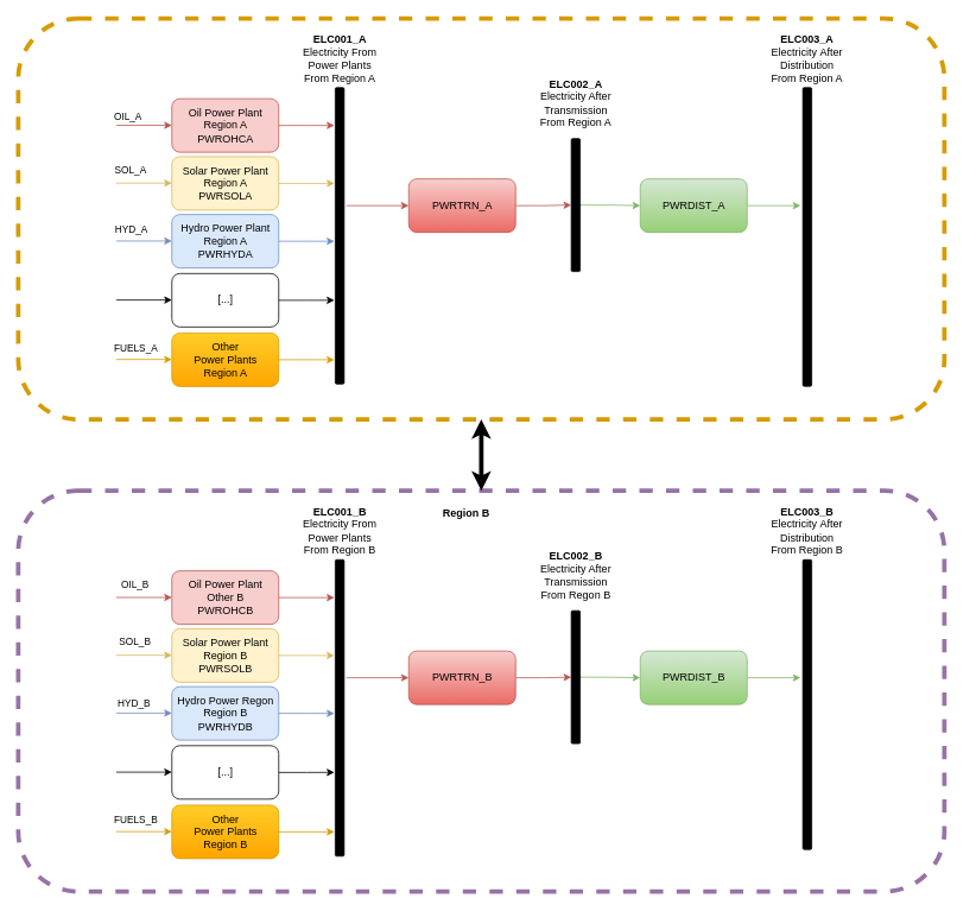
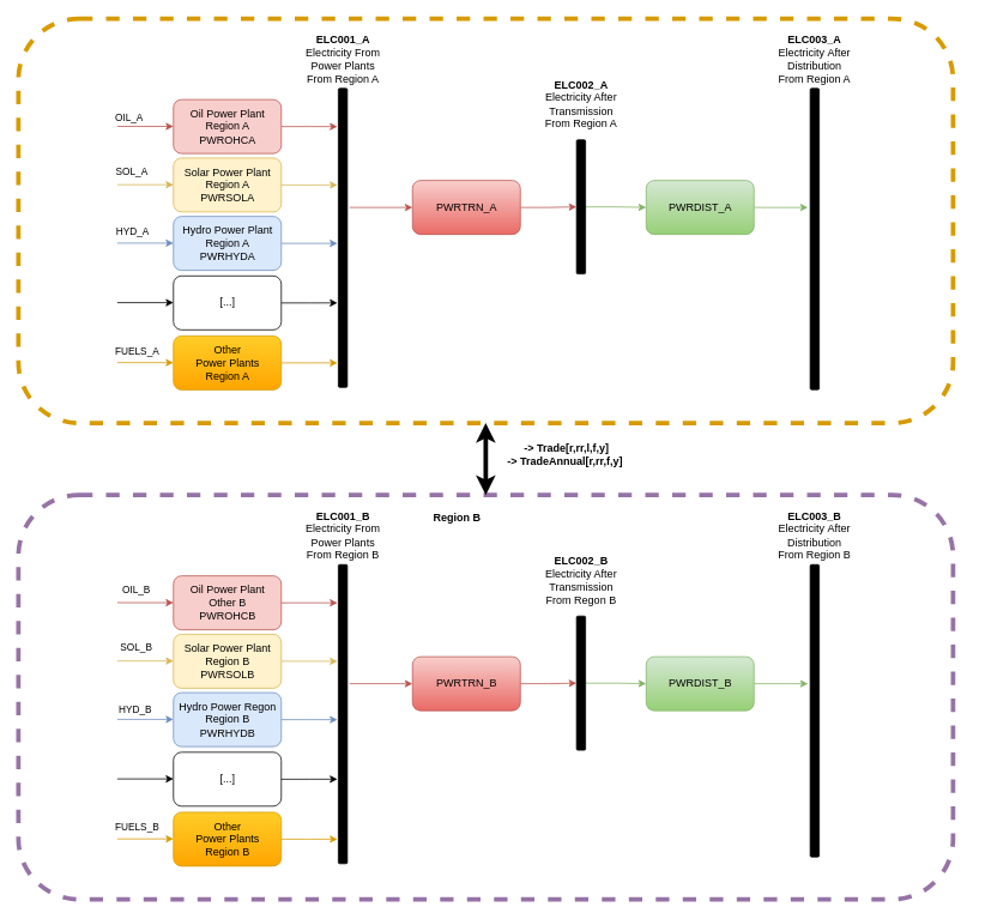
  <mxCell id="0" />
  <mxCell id="1" parent="0" />
  <mxCell id="2" value="" style="rounded=1;whiteSpace=wrap;html=1;fillColor=none;strokeWidth=5;dashed=1;strokeColor=#9673a6;" parent="1" vertex="1"><mxGeometry x="20" y="550" width="1040" height="450" as="geometry" /></mxCell>
  <mxCell id="3" value="" style="rounded=1;whiteSpace=wrap;html=1;fillColor=none;strokeWidth=5;dashed=1;strokeColor=#d79b00;" parent="1" vertex="1"><mxGeometry x="20" y="20" width="1040" height="450" as="geometry" /></mxCell>
  <mxCell id="4" style="edgeStyle=orthogonalEdgeStyle;rounded=0;orthogonalLoop=1;jettySize=auto;html=1;entryX=0;entryY=0.5;entryDx=0;entryDy=0;fillColor=#f8cecc;gradientColor=#ea6b66;strokeColor=#b85450;" parent="1" target="7" edge="1"><mxGeometry relative="1" as="geometry"><mxPoint x="388.5" y="230" as="sourcePoint" /><Array as="points"><mxPoint x="388.5" y="230" /></Array></mxGeometry></mxCell>
  <mxCell id="5" value="" style="rounded=1;whiteSpace=wrap;html=1;rotation=90;fillColor=#000000;" parent="1" vertex="1"><mxGeometry x="214.63" y="258.88" width="332.75" height="10" as="geometry" /></mxCell>
  <mxCell id="6" style="edgeStyle=orthogonalEdgeStyle;rounded=0;orthogonalLoop=1;jettySize=auto;html=1;entryX=0.5;entryY=1;entryDx=0;entryDy=0;fillColor=#f8cecc;gradientColor=#ea6b66;strokeColor=#b85450;" parent="1" source="7" target="9" edge="1"><mxGeometry relative="1" as="geometry" /></mxCell>
  <mxCell id="7" value="PWRTRN_A" style="rounded=1;whiteSpace=wrap;html=1;fillColor=#f8cecc;gradientColor=#ea6b66;strokeColor=#b85450;" parent="1" vertex="1"><mxGeometry x="458.5" y="200" width="120" height="60" as="geometry" /></mxCell>
  <mxCell id="8" style="edgeStyle=orthogonalEdgeStyle;rounded=0;orthogonalLoop=1;jettySize=auto;html=1;entryX=0;entryY=0.5;entryDx=0;entryDy=0;fillColor=#d5e8d4;gradientColor=#97d077;strokeColor=#82b366;" parent="1" source="9" target="11" edge="1"><mxGeometry relative="1" as="geometry" /></mxCell>
  <mxCell id="9" value="" style="rounded=1;whiteSpace=wrap;html=1;rotation=90;fillColor=#000000;" parent="1" vertex="1"><mxGeometry x="571.37" y="224.38" width="149.25" height="10" as="geometry" /></mxCell>
  <mxCell id="10" style="edgeStyle=orthogonalEdgeStyle;rounded=0;orthogonalLoop=1;jettySize=auto;html=1;fillColor=#d5e8d4;gradientColor=#97d077;strokeColor=#82b366;" parent="1" source="11" edge="1"><mxGeometry relative="1" as="geometry"><mxPoint x="898.5" y="230" as="targetPoint" /></mxGeometry></mxCell>
  <mxCell id="11" value="PWRDIST_A" style="rounded=1;whiteSpace=wrap;html=1;fillColor=#d5e8d4;gradientColor=#97d077;strokeColor=#82b366;" parent="1" vertex="1"><mxGeometry x="718.5" y="200" width="120" height="60" as="geometry" /></mxCell>
  <mxCell id="12" value="" style="rounded=1;whiteSpace=wrap;html=1;rotation=90;fillColor=#000000;" parent="1" vertex="1"><mxGeometry x="738.36" y="260.15" width="335.3" height="10" as="geometry" /></mxCell>
  <mxCell id="13" value="&lt;b&gt;ELC001_A&lt;/b&gt;&lt;br&gt;Electricity From Power Plants&lt;br&gt;From Region A" style="text;html=1;strokeColor=none;fillColor=none;align=center;verticalAlign=middle;whiteSpace=wrap;rounded=0;" parent="1" vertex="1"><mxGeometry x="331.75" y="50" width="98.5" height="30" as="geometry" /></mxCell>
  <mxCell id="14" value="&lt;b&gt;ELC002_A&lt;/b&gt;&lt;br&gt;Electricity After Transmission&lt;br&gt;From Region A" style="text;html=1;strokeColor=none;fillColor=none;align=center;verticalAlign=middle;whiteSpace=wrap;rounded=0;" parent="1" vertex="1"><mxGeometry x="602.74" y="100" width="86.5" height="30" as="geometry" /></mxCell>
  <mxCell id="15" value="&lt;b&gt;ELC003_A&lt;/b&gt;&lt;br&gt;Electricity&amp;nbsp;After Distribution&lt;br&gt;From Region A" style="text;html=1;strokeColor=none;fillColor=none;align=center;verticalAlign=middle;whiteSpace=wrap;rounded=0;" parent="1" vertex="1"><mxGeometry x="859.01" y="50" width="94" height="30" as="geometry" /></mxCell>
  <mxCell id="16" style="edgeStyle=orthogonalEdgeStyle;rounded=0;orthogonalLoop=1;jettySize=auto;html=1;entryX=0.5;entryY=1;entryDx=0;entryDy=0;fillColor=#f8cecc;strokeColor=#b85450;" parent="1" source="17" edge="1"><mxGeometry relative="1" as="geometry"><mxPoint x="375" y="140" as="targetPoint" /></mxGeometry></mxCell>
  <mxCell id="17" value="Oil Power Plant&lt;br&gt;Region A&lt;br&gt;PWROHCA" style="rounded=1;whiteSpace=wrap;html=1;fillColor=#f8cecc;strokeColor=#b85450;" parent="1" vertex="1"><mxGeometry x="192.5" y="110" width="120" height="60" as="geometry" /></mxCell>
  <mxCell id="18" style="edgeStyle=orthogonalEdgeStyle;rounded=0;orthogonalLoop=1;jettySize=auto;html=1;entryX=0.5;entryY=1;entryDx=0;entryDy=0;fillColor=#fff2cc;strokeColor=#d6b656;" parent="1" source="19" edge="1"><mxGeometry relative="1" as="geometry"><mxPoint x="375" y="205" as="targetPoint" /></mxGeometry></mxCell>
  <mxCell id="19" value="Solar Power Plant&lt;br&gt;Region A&lt;br&gt;PWRSOLA" style="rounded=1;whiteSpace=wrap;html=1;fillColor=#fff2cc;strokeColor=#d6b656;" parent="1" vertex="1"><mxGeometry x="192.5" y="175" width="120" height="60" as="geometry" /></mxCell>
  <mxCell id="20" style="edgeStyle=orthogonalEdgeStyle;rounded=0;orthogonalLoop=1;jettySize=auto;html=1;entryX=0.5;entryY=1;entryDx=0;entryDy=0;fillColor=#dae8fc;strokeColor=#6c8ebf;" parent="1" source="21" edge="1"><mxGeometry relative="1" as="geometry"><mxPoint x="375" y="270" as="targetPoint" /></mxGeometry></mxCell>
  <mxCell id="21" value="Hydro Power Plant&lt;br&gt;Region A&lt;br&gt;PWRHYDA" style="rounded=1;whiteSpace=wrap;html=1;fillColor=#dae8fc;strokeColor=#6c8ebf;" parent="1" vertex="1"><mxGeometry x="192.5" y="240" width="120" height="60" as="geometry" /></mxCell>
  <mxCell id="22" style="edgeStyle=orthogonalEdgeStyle;rounded=0;orthogonalLoop=1;jettySize=auto;html=1;entryX=0.5;entryY=1;entryDx=0;entryDy=0;" parent="1" source="23" edge="1"><mxGeometry relative="1" as="geometry"><mxPoint x="375" y="336.25" as="targetPoint" /></mxGeometry></mxCell>
  <mxCell id="23" value="[...]" style="rounded=1;whiteSpace=wrap;html=1;fillColor=none;" parent="1" vertex="1"><mxGeometry x="192.5" y="306.25" width="120" height="60" as="geometry" /></mxCell>
  <mxCell id="24" style="edgeStyle=orthogonalEdgeStyle;rounded=0;orthogonalLoop=1;jettySize=auto;html=1;entryX=0.5;entryY=1;entryDx=0;entryDy=0;fillColor=#ffcd28;strokeColor=#d79b00;gradientColor=#ffa500;" parent="1" source="25" edge="1"><mxGeometry relative="1" as="geometry"><mxPoint x="375" y="403" as="targetPoint" /></mxGeometry></mxCell>
  <mxCell id="25" value="Other&lt;br&gt;Power Plants&lt;br&gt;Region A" style="rounded=1;whiteSpace=wrap;html=1;fillColor=#ffcd28;strokeColor=#d79b00;gradientColor=#ffa500;" parent="1" vertex="1"><mxGeometry x="192.5" y="373" width="120" height="60" as="geometry" /></mxCell>
  <mxCell id="26" style="edgeStyle=orthogonalEdgeStyle;rounded=0;orthogonalLoop=1;jettySize=auto;html=1;entryX=0.5;entryY=1;entryDx=0;entryDy=0;fillColor=#f8cecc;strokeColor=#b85450;" parent="1" edge="1"><mxGeometry relative="1" as="geometry"><mxPoint x="192.5" y="139.84" as="targetPoint" /><mxPoint x="130" y="139.84" as="sourcePoint" /></mxGeometry></mxCell>
  <mxCell id="27" value="OIL_A" style="edgeLabel;html=1;align=center;verticalAlign=middle;resizable=0;points=[];" parent="26" vertex="1" connectable="0"><mxGeometry x="-0.605" relative="1" as="geometry"><mxPoint y="-10" as="offset" /></mxGeometry></mxCell>
  <mxCell id="28" style="edgeStyle=orthogonalEdgeStyle;rounded=0;orthogonalLoop=1;jettySize=auto;html=1;entryX=0.5;entryY=1;entryDx=0;entryDy=0;fillColor=#fff2cc;strokeColor=#d6b656;" parent="1" edge="1"><mxGeometry relative="1" as="geometry"><mxPoint x="192.5" y="204.72" as="targetPoint" /><mxPoint x="130" y="204.72" as="sourcePoint" /></mxGeometry></mxCell>
  <mxCell id="29" value="SOL_A" style="edgeLabel;html=1;align=center;verticalAlign=middle;resizable=0;points=[];" parent="28" vertex="1" connectable="0"><mxGeometry x="-0.392" y="6" relative="1" as="geometry"><mxPoint x="-4" y="-9" as="offset" /></mxGeometry></mxCell>
  <mxCell id="30" style="edgeStyle=orthogonalEdgeStyle;rounded=0;orthogonalLoop=1;jettySize=auto;html=1;entryX=0.5;entryY=1;entryDx=0;entryDy=0;fillColor=#dae8fc;strokeColor=#6c8ebf;" parent="1" edge="1"><mxGeometry relative="1" as="geometry"><mxPoint x="192.5" y="269.72" as="targetPoint" /><mxPoint x="130" y="269.72" as="sourcePoint" /></mxGeometry></mxCell>
  <mxCell id="31" value="HYD_A" style="edgeLabel;html=1;align=center;verticalAlign=middle;resizable=0;points=[];" parent="30" vertex="1" connectable="0"><mxGeometry x="-0.52" relative="1" as="geometry"><mxPoint x="1" y="-13" as="offset" /></mxGeometry></mxCell>
  <mxCell id="32" style="edgeStyle=orthogonalEdgeStyle;rounded=0;orthogonalLoop=1;jettySize=auto;html=1;entryX=0.5;entryY=1;entryDx=0;entryDy=0;" parent="1" edge="1"><mxGeometry relative="1" as="geometry"><mxPoint x="192.5" y="335.97" as="targetPoint" /><mxPoint x="130" y="335.97" as="sourcePoint" /></mxGeometry></mxCell>
  <mxCell id="33" style="edgeStyle=orthogonalEdgeStyle;rounded=0;orthogonalLoop=1;jettySize=auto;html=1;entryX=0.5;entryY=1;entryDx=0;entryDy=0;fillColor=#ffcd28;strokeColor=#d79b00;gradientColor=#ffa500;" parent="1" edge="1"><mxGeometry relative="1" as="geometry"><mxPoint x="192.5" y="402.72" as="targetPoint" /><mxPoint x="130" y="402.72" as="sourcePoint" /></mxGeometry></mxCell>
  <mxCell id="34" value="FUELS_A" style="edgeLabel;html=1;align=center;verticalAlign=middle;resizable=0;points=[];" parent="33" vertex="1" connectable="0"><mxGeometry x="-0.435" y="1" relative="1" as="geometry"><mxPoint x="3" y="-12" as="offset" /></mxGeometry></mxCell>
  <mxCell id="35" style="edgeStyle=orthogonalEdgeStyle;rounded=0;orthogonalLoop=1;jettySize=auto;html=1;entryX=0;entryY=0.5;entryDx=0;entryDy=0;fillColor=#f8cecc;gradientColor=#ea6b66;strokeColor=#b85450;" parent="1" target="38" edge="1"><mxGeometry relative="1" as="geometry"><mxPoint x="388.5" y="760" as="sourcePoint" /><Array as="points"><mxPoint x="388.5" y="760" /></Array></mxGeometry></mxCell>
  <mxCell id="36" value="" style="rounded=1;whiteSpace=wrap;html=1;rotation=90;fillColor=#000000;" parent="1" vertex="1"><mxGeometry x="214.63" y="788.88" width="332.75" height="10" as="geometry" /></mxCell>
  <mxCell id="37" style="edgeStyle=orthogonalEdgeStyle;rounded=0;orthogonalLoop=1;jettySize=auto;html=1;entryX=0.5;entryY=1;entryDx=0;entryDy=0;fillColor=#f8cecc;gradientColor=#ea6b66;strokeColor=#b85450;" parent="1" source="38" target="40" edge="1"><mxGeometry relative="1" as="geometry" /></mxCell>
  <mxCell id="38" value="PWRTRN_B" style="rounded=1;whiteSpace=wrap;html=1;fillColor=#f8cecc;gradientColor=#ea6b66;strokeColor=#b85450;" parent="1" vertex="1"><mxGeometry x="458.5" y="730" width="120" height="60" as="geometry" /></mxCell>
  <mxCell id="39" style="edgeStyle=orthogonalEdgeStyle;rounded=0;orthogonalLoop=1;jettySize=auto;html=1;entryX=0;entryY=0.5;entryDx=0;entryDy=0;fillColor=#d5e8d4;gradientColor=#97d077;strokeColor=#82b366;" parent="1" source="40" target="42" edge="1"><mxGeometry relative="1" as="geometry" /></mxCell>
  <mxCell id="40" value="" style="rounded=1;whiteSpace=wrap;html=1;rotation=90;fillColor=#000000;" parent="1" vertex="1"><mxGeometry x="571.37" y="754.38" width="149.25" height="10" as="geometry" /></mxCell>
  <mxCell id="41" style="edgeStyle=orthogonalEdgeStyle;rounded=0;orthogonalLoop=1;jettySize=auto;html=1;fillColor=#d5e8d4;gradientColor=#97d077;strokeColor=#82b366;" parent="1" source="42" edge="1"><mxGeometry relative="1" as="geometry"><mxPoint x="898.5" y="760" as="targetPoint" /></mxGeometry></mxCell>
  <mxCell id="42" value="PWRDIST_B" style="rounded=1;whiteSpace=wrap;html=1;fillColor=#d5e8d4;gradientColor=#97d077;strokeColor=#82b366;" parent="1" vertex="1"><mxGeometry x="718.5" y="730" width="120" height="60" as="geometry" /></mxCell>
  <mxCell id="43" value="" style="rounded=1;whiteSpace=wrap;html=1;rotation=90;fillColor=#000000;" parent="1" vertex="1"><mxGeometry x="743.36" y="785.15" width="325.3" height="10" as="geometry" /></mxCell>
  <mxCell id="44" value="&lt;b&gt;ELC001_B&lt;/b&gt;&lt;br&gt;Electricity From Power Plants&lt;br&gt;From Region B" style="text;html=1;strokeColor=none;fillColor=none;align=center;verticalAlign=middle;whiteSpace=wrap;rounded=0;" parent="1" vertex="1"><mxGeometry x="331.75" y="580" width="98.5" height="30" as="geometry" /></mxCell>
  <mxCell id="45" value="&lt;b&gt;ELC002_B&lt;/b&gt;&lt;br&gt;Electricity After Transmission&lt;br&gt;From Regon B" style="text;html=1;strokeColor=none;fillColor=none;align=center;verticalAlign=middle;whiteSpace=wrap;rounded=0;" parent="1" vertex="1"><mxGeometry x="602.74" y="630" width="86.5" height="30" as="geometry" /></mxCell>
  <mxCell id="46" value="&lt;b&gt;ELC003_B&lt;/b&gt;&lt;br&gt;Electricity&amp;nbsp;After Distribution&lt;br&gt;From Region B" style="text;html=1;strokeColor=none;fillColor=none;align=center;verticalAlign=middle;whiteSpace=wrap;rounded=0;" parent="1" vertex="1"><mxGeometry x="859.01" y="580" width="94" height="30" as="geometry" /></mxCell>
  <mxCell id="47" style="edgeStyle=orthogonalEdgeStyle;rounded=0;orthogonalLoop=1;jettySize=auto;html=1;entryX=0.5;entryY=1;entryDx=0;entryDy=0;fillColor=#f8cecc;strokeColor=#b85450;" parent="1" source="48" edge="1"><mxGeometry relative="1" as="geometry"><mxPoint x="375" y="670" as="targetPoint" /></mxGeometry></mxCell>
  <mxCell id="48" value="Oil Power Plant&lt;br&gt;Other B&lt;br&gt;PWROHCB" style="rounded=1;whiteSpace=wrap;html=1;fillColor=#f8cecc;strokeColor=#b85450;" parent="1" vertex="1"><mxGeometry x="192.5" y="640" width="120" height="60" as="geometry" /></mxCell>
  <mxCell id="49" style="edgeStyle=orthogonalEdgeStyle;rounded=0;orthogonalLoop=1;jettySize=auto;html=1;entryX=0.5;entryY=1;entryDx=0;entryDy=0;fillColor=#fff2cc;strokeColor=#d6b656;" parent="1" source="50" edge="1"><mxGeometry relative="1" as="geometry"><mxPoint x="375" y="735" as="targetPoint" /></mxGeometry></mxCell>
  <mxCell id="50" value="Solar Power Plant&lt;br&gt;Region B&lt;br&gt;PWRSOLB" style="rounded=1;whiteSpace=wrap;html=1;fillColor=#fff2cc;strokeColor=#d6b656;" parent="1" vertex="1"><mxGeometry x="192.5" y="705" width="120" height="60" as="geometry" /></mxCell>
  <mxCell id="51" style="edgeStyle=orthogonalEdgeStyle;rounded=0;orthogonalLoop=1;jettySize=auto;html=1;entryX=0.5;entryY=1;entryDx=0;entryDy=0;fillColor=#dae8fc;strokeColor=#6c8ebf;" parent="1" source="52" edge="1"><mxGeometry relative="1" as="geometry"><mxPoint x="375" y="800" as="targetPoint" /></mxGeometry></mxCell>
  <mxCell id="52" value="Hydro Power Regon&lt;br&gt;Region B&lt;br&gt;PWRHYDB" style="rounded=1;whiteSpace=wrap;html=1;fillColor=#dae8fc;strokeColor=#6c8ebf;" parent="1" vertex="1"><mxGeometry x="192.5" y="770" width="120" height="60" as="geometry" /></mxCell>
  <mxCell id="53" style="edgeStyle=orthogonalEdgeStyle;rounded=0;orthogonalLoop=1;jettySize=auto;html=1;entryX=0.5;entryY=1;entryDx=0;entryDy=0;" parent="1" source="54" edge="1"><mxGeometry relative="1" as="geometry"><mxPoint x="375" y="866.25" as="targetPoint" /></mxGeometry></mxCell>
  <mxCell id="54" value="[...]" style="rounded=1;whiteSpace=wrap;html=1;fillColor=none;" parent="1" vertex="1"><mxGeometry x="192.5" y="836.25" width="120" height="60" as="geometry" /></mxCell>
  <mxCell id="55" style="edgeStyle=orthogonalEdgeStyle;rounded=0;orthogonalLoop=1;jettySize=auto;html=1;entryX=0.5;entryY=1;entryDx=0;entryDy=0;fillColor=#ffcd28;strokeColor=#d79b00;gradientColor=#ffa500;" parent="1" source="56" edge="1"><mxGeometry relative="1" as="geometry"><mxPoint x="375" y="933" as="targetPoint" /></mxGeometry></mxCell>
  <mxCell id="56" value="Other&lt;br&gt;Power Plants&lt;br&gt;Region B" style="rounded=1;whiteSpace=wrap;html=1;fillColor=#ffcd28;strokeColor=#d79b00;gradientColor=#ffa500;" parent="1" vertex="1"><mxGeometry x="192.5" y="903" width="120" height="60" as="geometry" /></mxCell>
  <mxCell id="57" style="edgeStyle=orthogonalEdgeStyle;rounded=0;orthogonalLoop=1;jettySize=auto;html=1;entryX=0.5;entryY=1;entryDx=0;entryDy=0;fillColor=#f8cecc;strokeColor=#b85450;" parent="1" edge="1"><mxGeometry relative="1" as="geometry"><mxPoint x="192.5" y="669.84" as="targetPoint" /><mxPoint x="130" y="669.84" as="sourcePoint" /></mxGeometry></mxCell>
  <mxCell id="58" value="OIL_B" style="edgeLabel;html=1;align=center;verticalAlign=middle;resizable=0;points=[];" parent="57" vertex="1" connectable="0"><mxGeometry x="-0.093" y="-4" relative="1" as="geometry"><mxPoint x="-8" y="-19" as="offset" /></mxGeometry></mxCell>
  <mxCell id="59" style="edgeStyle=orthogonalEdgeStyle;rounded=0;orthogonalLoop=1;jettySize=auto;html=1;entryX=0.5;entryY=1;entryDx=0;entryDy=0;fillColor=#fff2cc;strokeColor=#d6b656;" parent="1" edge="1"><mxGeometry relative="1" as="geometry"><mxPoint x="192.5" y="734.72" as="targetPoint" /><mxPoint x="130" y="734.72" as="sourcePoint" /></mxGeometry></mxCell>
  <mxCell id="60" value="SOL_B" style="edgeLabel;html=1;align=center;verticalAlign=middle;resizable=0;points=[];" parent="59" vertex="1" connectable="0"><mxGeometry x="-0.221" y="-2" relative="1" as="geometry"><mxPoint x="-4" y="-17" as="offset" /></mxGeometry></mxCell>
  <mxCell id="61" style="edgeStyle=orthogonalEdgeStyle;rounded=0;orthogonalLoop=1;jettySize=auto;html=1;entryX=0.5;entryY=1;entryDx=0;entryDy=0;fillColor=#dae8fc;strokeColor=#6c8ebf;" parent="1" edge="1"><mxGeometry relative="1" as="geometry"><mxPoint x="192.5" y="799.72" as="targetPoint" /><mxPoint x="130" y="799.72" as="sourcePoint" /></mxGeometry></mxCell>
  <mxCell id="62" value="HYD_B" style="edgeLabel;html=1;align=center;verticalAlign=middle;resizable=0;points=[];" parent="61" vertex="1" connectable="0"><mxGeometry x="-0.392" y="1" relative="1" as="geometry"><mxPoint y="-10" as="offset" /></mxGeometry></mxCell>
  <mxCell id="63" style="edgeStyle=orthogonalEdgeStyle;rounded=0;orthogonalLoop=1;jettySize=auto;html=1;entryX=0.5;entryY=1;entryDx=0;entryDy=0;" parent="1" edge="1"><mxGeometry relative="1" as="geometry"><mxPoint x="192.5" y="865.97" as="targetPoint" /><mxPoint x="130" y="865.97" as="sourcePoint" /></mxGeometry></mxCell>
  <mxCell id="64" style="edgeStyle=orthogonalEdgeStyle;rounded=0;orthogonalLoop=1;jettySize=auto;html=1;entryX=0.5;entryY=1;entryDx=0;entryDy=0;fillColor=#ffcd28;strokeColor=#d79b00;gradientColor=#ffa500;" parent="1" edge="1"><mxGeometry relative="1" as="geometry"><mxPoint x="192.5" y="932.72" as="targetPoint" /><mxPoint x="130" y="932.72" as="sourcePoint" /></mxGeometry></mxCell>
  <mxCell id="65" value="FUELS_B" style="edgeLabel;html=1;align=center;verticalAlign=middle;resizable=0;points=[];" parent="64" vertex="1" connectable="0"><mxGeometry x="-0.435" y="4" relative="1" as="geometry"><mxPoint x="3" y="-9" as="offset" /></mxGeometry></mxCell>
  <mxCell id="66" style="edgeStyle=orthogonalEdgeStyle;rounded=0;orthogonalLoop=1;jettySize=auto;html=1;entryX=0.5;entryY=1;entryDx=0;entryDy=0;exitX=0.5;exitY=0;exitDx=0;exitDy=0;strokeWidth=5;startArrow=classic;startFill=1;" parent="1" source="2" target="3" edge="1"><mxGeometry relative="1" as="geometry"><mxPoint x="385" y="346.25" as="targetPoint" /><mxPoint x="323" y="346" as="sourcePoint" /></mxGeometry></mxCell>
- <mxCell id="67" value="&lt;b&gt;Region B&lt;/b&gt;" style="text;html=1;strokeColor=none;fillColor=none;align=center;verticalAlign=middle;whiteSpace=wrap;rounded=0;" parent="1" vertex="1"><mxGeometry x="473.5" y="560" width="98.5" height="30" as="geometry" /></mxCell>
+ <mxCell id="67" value="&lt;b&gt;Region B&lt;/b&gt;" style="text;html=1;strokeColor=none;fillColor=none;align=center;verticalAlign=middle;whiteSpace=wrap;rounded=0;" parent="1" vertex="1"><mxGeometry x="458.5" y="560" width="98.5" height="30" as="geometry" /></mxCell>
+ <mxCell id="68" value="&lt;b&gt;&amp;nbsp;-&amp;gt; Trade[r,rr,l,f,y]&lt;br&gt;-&amp;gt;&amp;nbsp;&lt;/b&gt;&lt;b style=&quot;border-color: var(--border-color);&quot;&gt;TradeAnnual[r,rr,f,y]&lt;/b&gt;&lt;b&gt;&lt;br&gt;&lt;/b&gt;" style="text;html=1;strokeColor=none;fillColor=none;align=center;verticalAlign=middle;whiteSpace=wrap;rounded=0;" parent="1" vertex="1"><mxGeometry x="547.38" y="490" width="162.62" height="30" as="geometry" /></mxCell>
